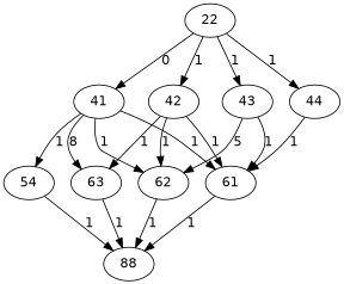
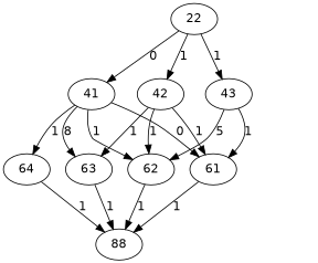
  digraph {
    fontname="DejaVu Sans"
    node [fontname="DejaVu Sans"]
    edge [fontname="DejaVu Sans"]
    22
    41
    42
    43
-   44
    61
    62
    63
-   64 [label=54]
+   64
    88
    22 -> 41 [label=0]
    22 -> 42 [label=1]
    22 -> 43 [label=1]
-   22 -> 44 [label=1]
-   41 -> 61 [label=1]
+   41 -> 61 [label=0]
    41 -> 62 [label=1]
    41 -> 63 [label=8]
    41 -> 64 [label=1]
    42 -> 61 [label=1]
    42 -> 62 [label=1]
    42 -> 63 [label=1]
    43 -> 61 [label=1]
    43 -> 62 [label=5]
-   44 -> 61 [label=1]
    61 -> 88 [label=1]
    62 -> 88 [label=1]
    63 -> 88 [label=1]
    64 -> 88 [label=1]
  }
